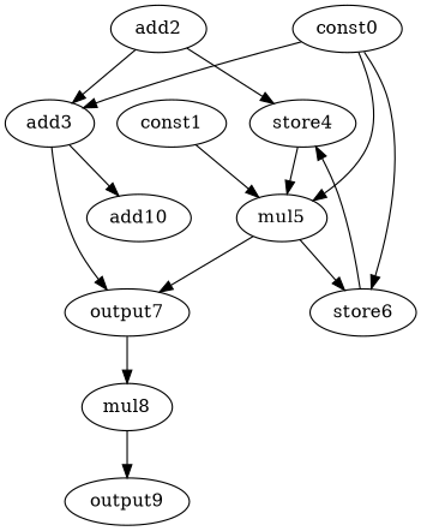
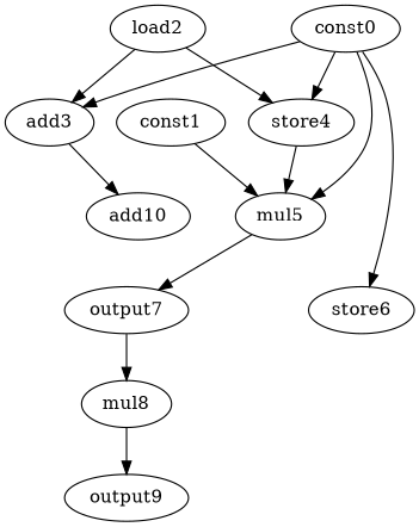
  digraph {
    node [opcode=add]
    edge [operand=0]
    const0 [opcode=const]
    add3
    n3 [label=store4]
    store6 [opcode=store]
    mul5 [opcode=mul]
-   load2 [opcode=load label=add2]
+   load2 [opcode=load]
    n7 [label=output7]
    n8 [label=add10 opcode=output]
    const1 [opcode=const]
    mul8 [opcode=mul]
    output9 [opcode=output]
    const0 -> add3
-   store6 -> n3
+   const0 -> n3
    const0 -> store6
    const0 -> mul5
-   add3 -> n7
    add3 -> n8
    n3 -> mul5 [operand=1]
-   mul5 -> store6 [operand=1]
    mul5 -> n7 [operand=1]
    load2 -> add3 [operand=1]
    load2 -> n3 [operand=1]
    n7 -> mul8
    const1 -> mul5
    mul8 -> output9
  }
